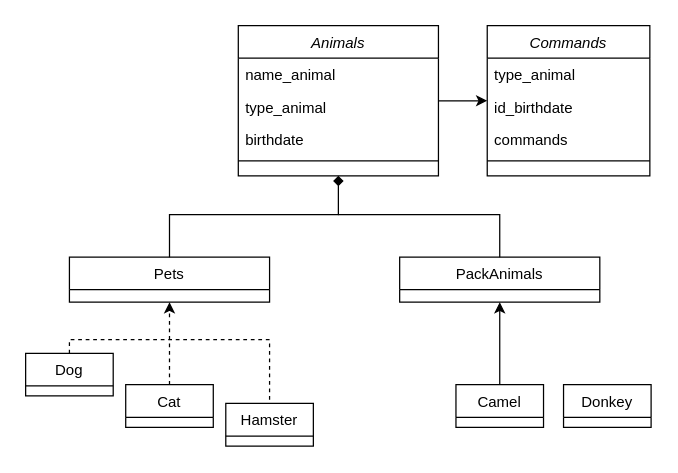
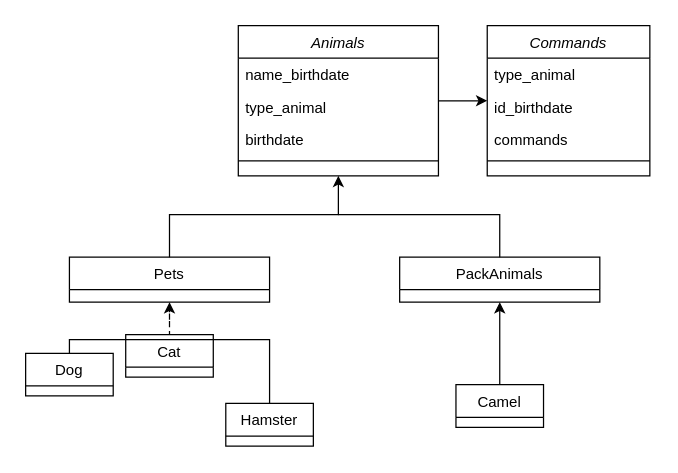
  <mxCell id="0" />
  <mxCell id="1" parent="0" />
  <mxCell id="2" value="" style="edgeStyle=orthogonalEdgeStyle;rounded=0;orthogonalLoop=1;jettySize=auto;html=1;" edge="1" parent="1" source="3" target="20"><mxGeometry relative="1" as="geometry" /></mxCell>
  <mxCell id="3" value="Animals" style="swimlane;fontStyle=2;align=center;verticalAlign=top;childLayout=stackLayout;horizontal=1;startSize=26;horizontalStack=0;resizeParent=1;resizeLast=0;collapsible=1;marginBottom=0;rounded=0;shadow=0;strokeWidth=1;" parent="1" vertex="1"><mxGeometry x="190" y="20" width="160" height="120" as="geometry"><mxRectangle x="230" y="140" width="160" height="26" as="alternateBounds" /></mxGeometry></mxCell>
- <mxCell id="4" value="name_animal" style="text;align=left;verticalAlign=top;spacingLeft=4;spacingRight=4;overflow=hidden;rotatable=0;points=[[0,0.5],[1,0.5]];portConstraint=eastwest;" parent="3" vertex="1"><mxGeometry y="26" width="160" height="26" as="geometry" /></mxCell>
+ <mxCell id="4" value="name_birthdate" style="text;align=left;verticalAlign=top;spacingLeft=4;spacingRight=4;overflow=hidden;rotatable=0;points=[[0,0.5],[1,0.5]];portConstraint=eastwest;" parent="3" vertex="1"><mxGeometry y="26" width="160" height="26" as="geometry" /></mxCell>
  <mxCell id="5" value="type_animal" style="text;align=left;verticalAlign=top;spacingLeft=4;spacingRight=4;overflow=hidden;rotatable=0;points=[[0,0.5],[1,0.5]];portConstraint=eastwest;rounded=0;shadow=0;html=0;" parent="3" vertex="1"><mxGeometry y="52" width="160" height="26" as="geometry" /></mxCell>
  <mxCell id="6" value="birthdate" style="text;align=left;verticalAlign=top;spacingLeft=4;spacingRight=4;overflow=hidden;rotatable=0;points=[[0,0.5],[1,0.5]];portConstraint=eastwest;rounded=0;shadow=0;html=0;" parent="3" vertex="1"><mxGeometry y="78" width="160" height="26" as="geometry" /></mxCell>
  <mxCell id="7" value="" style="line;html=1;strokeWidth=1;align=left;verticalAlign=middle;spacingTop=-1;spacingLeft=3;spacingRight=3;rotatable=0;labelPosition=right;points=[];portConstraint=eastwest;" parent="3" vertex="1"><mxGeometry y="104" width="160" height="8" as="geometry" /></mxCell>
  <mxCell id="8" value="Pets" style="swimlane;fontStyle=0;align=center;verticalAlign=top;childLayout=stackLayout;horizontal=1;startSize=26;horizontalStack=0;resizeParent=1;resizeLast=0;collapsible=1;marginBottom=0;rounded=0;shadow=0;strokeWidth=1;" parent="1" vertex="1"><mxGeometry x="55" y="205" width="160" height="36" as="geometry"><mxRectangle x="130" y="380" width="160" height="26" as="alternateBounds" /></mxGeometry></mxCell>
  <mxCell id="9" value="PackAnimals" style="swimlane;fontStyle=0;align=center;verticalAlign=top;childLayout=stackLayout;horizontal=1;startSize=26;horizontalStack=0;resizeParent=1;resizeLast=0;collapsible=1;marginBottom=0;rounded=0;shadow=0;strokeWidth=1;" parent="1" vertex="1"><mxGeometry x="319" y="205" width="160" height="36" as="geometry"><mxRectangle x="340" y="380" width="170" height="26" as="alternateBounds" /></mxGeometry></mxCell>
  <mxCell id="10" value="Dog" style="swimlane;fontStyle=0;align=center;verticalAlign=top;childLayout=stackLayout;horizontal=1;startSize=26;horizontalStack=0;resizeParent=1;resizeLast=0;collapsible=1;marginBottom=0;rounded=0;shadow=0;strokeWidth=1;" vertex="1" parent="1"><mxGeometry x="20" y="282" width="70" height="34" as="geometry"><mxRectangle x="50" y="416" width="160" height="26" as="alternateBounds" /></mxGeometry></mxCell>
  <mxCell id="11" value="" style="edgeStyle=orthogonalEdgeStyle;rounded=0;orthogonalLoop=1;jettySize=auto;html=1;entryX=0.5;entryY=1;entryDx=0;entryDy=0;dashed=1;" edge="1" parent="1" source="12" target="8"><mxGeometry relative="1" as="geometry"><mxPoint x="135" y="265" as="targetPoint" /></mxGeometry></mxCell>
- <mxCell id="12" value="Cat" style="swimlane;fontStyle=0;align=center;verticalAlign=top;childLayout=stackLayout;horizontal=1;startSize=26;horizontalStack=0;resizeParent=1;resizeLast=0;collapsible=1;marginBottom=0;rounded=0;shadow=0;strokeWidth=1;" vertex="1" parent="1"><mxGeometry x="100" y="307" width="70" height="34" as="geometry"><mxRectangle x="130" y="416" width="160" height="26" as="alternateBounds" /></mxGeometry></mxCell>
+ <mxCell id="12" value="Cat" style="swimlane;fontStyle=0;align=center;verticalAlign=top;childLayout=stackLayout;horizontal=1;startSize=26;horizontalStack=0;resizeParent=1;resizeLast=0;collapsible=1;marginBottom=0;rounded=0;shadow=0;strokeWidth=1;" vertex="1" parent="1"><mxGeometry x="100" y="267" width="70" height="34" as="geometry"><mxRectangle x="130" y="416" width="160" height="26" as="alternateBounds" /></mxGeometry></mxCell>
  <mxCell id="13" value="Hamster" style="swimlane;fontStyle=0;align=center;verticalAlign=top;childLayout=stackLayout;horizontal=1;startSize=26;horizontalStack=0;resizeParent=1;resizeLast=0;collapsible=1;marginBottom=0;rounded=0;shadow=0;strokeWidth=1;" vertex="1" parent="1"><mxGeometry x="180" y="322" width="70" height="34" as="geometry"><mxRectangle x="210" y="416" width="160" height="26" as="alternateBounds" /></mxGeometry></mxCell>
  <mxCell id="14" value="Camel" style="swimlane;fontStyle=0;align=center;verticalAlign=top;childLayout=stackLayout;horizontal=1;startSize=26;horizontalStack=0;resizeParent=1;resizeLast=0;collapsible=1;marginBottom=0;rounded=0;shadow=0;strokeWidth=1;" vertex="1" parent="1"><mxGeometry x="364" y="307" width="70" height="34" as="geometry"><mxRectangle x="130" y="380" width="160" height="26" as="alternateBounds" /></mxGeometry></mxCell>
- <mxCell id="15" value="Donkey" style="swimlane;fontStyle=0;align=center;verticalAlign=top;childLayout=stackLayout;horizontal=1;startSize=26;horizontalStack=0;resizeParent=1;resizeLast=0;collapsible=1;marginBottom=0;rounded=0;shadow=0;strokeWidth=1;" vertex="1" parent="1"><mxGeometry x="450" y="307" width="70" height="34" as="geometry"><mxRectangle x="130" y="380" width="160" height="26" as="alternateBounds" /></mxGeometry></mxCell>
- <mxCell id="16" value="" style="endArrow=none;html=1;rounded=0;entryX=0.5;entryY=0;entryDx=0;entryDy=0;exitX=0.5;exitY=0;exitDx=0;exitDy=0;dashed=1;" edge="1" parent="1" source="10" target="13"><mxGeometry width="50" height="50" relative="1" as="geometry"><mxPoint x="60" y="271" as="sourcePoint" /><mxPoint x="300" y="211" as="targetPoint" /><Array as="points"><mxPoint x="55" y="271" /><mxPoint x="215" y="271" /></Array></mxGeometry></mxCell>
- <mxCell id="17" value="" style="endArrow=diamond;html=1;rounded=0;exitX=0.5;exitY=0;exitDx=0;exitDy=0;entryX=0.5;entryY=1;entryDx=0;entryDy=0;" edge="1" parent="1" source="8" target="3"><mxGeometry width="50" height="50" relative="1" as="geometry"><mxPoint x="130" y="205" as="sourcePoint" /><mxPoint x="270" y="151" as="targetPoint" /><Array as="points"><mxPoint x="135" y="171" /><mxPoint x="270" y="171" /></Array></mxGeometry></mxCell>
+ <mxCell id="16" value="" style="endArrow=none;html=1;rounded=0;entryX=0.5;entryY=0;entryDx=0;entryDy=0;exitX=0.5;exitY=0;exitDx=0;exitDy=0;" edge="1" parent="1" source="10" target="13"><mxGeometry width="50" height="50" relative="1" as="geometry"><mxPoint x="60" y="271" as="sourcePoint" /><mxPoint x="300" y="211" as="targetPoint" /><Array as="points"><mxPoint x="55" y="271" /><mxPoint x="215" y="271" /></Array></mxGeometry></mxCell>
+ <mxCell id="17" value="" style="endArrow=classic;html=1;rounded=0;exitX=0.5;exitY=0;exitDx=0;exitDy=0;entryX=0.5;entryY=1;entryDx=0;entryDy=0;" edge="1" parent="1" source="8" target="3"><mxGeometry width="50" height="50" relative="1" as="geometry"><mxPoint x="130" y="205" as="sourcePoint" /><mxPoint x="270" y="151" as="targetPoint" /><Array as="points"><mxPoint x="135" y="171" /><mxPoint x="270" y="171" /></Array></mxGeometry></mxCell>
  <mxCell id="18" value="" style="edgeStyle=orthogonalEdgeStyle;rounded=0;orthogonalLoop=1;jettySize=auto;html=1;entryX=0.5;entryY=1;entryDx=0;entryDy=0;" edge="1" parent="1"><mxGeometry relative="1" as="geometry"><mxPoint x="399" y="307" as="sourcePoint" /><mxPoint x="399" y="241" as="targetPoint" /></mxGeometry></mxCell>
  <mxCell id="19" value="" style="endArrow=none;html=1;rounded=0;exitX=0.5;exitY=0;exitDx=0;exitDy=0;" edge="1" parent="1" source="9"><mxGeometry width="50" height="50" relative="1" as="geometry"><mxPoint x="250" y="141" as="sourcePoint" /><mxPoint x="270" y="171" as="targetPoint" /><Array as="points"><mxPoint x="399" y="171" /></Array></mxGeometry></mxCell>
  <mxCell id="20" value="Commands" style="swimlane;fontStyle=2;align=center;verticalAlign=top;childLayout=stackLayout;horizontal=1;startSize=26;horizontalStack=0;resizeParent=1;resizeLast=0;collapsible=1;marginBottom=0;rounded=0;shadow=0;strokeWidth=1;" vertex="1" parent="1"><mxGeometry x="389" y="20" width="130" height="120" as="geometry"><mxRectangle x="230" y="140" width="160" height="26" as="alternateBounds" /></mxGeometry></mxCell>
  <mxCell id="21" value="type_animal" style="text;align=left;verticalAlign=top;spacingLeft=4;spacingRight=4;overflow=hidden;rotatable=0;points=[[0,0.5],[1,0.5]];portConstraint=eastwest;" vertex="1" parent="20"><mxGeometry y="26" width="130" height="26" as="geometry" /></mxCell>
  <mxCell id="22" value="id_birthdate" style="text;align=left;verticalAlign=top;spacingLeft=4;spacingRight=4;overflow=hidden;rotatable=0;points=[[0,0.5],[1,0.5]];portConstraint=eastwest;rounded=0;shadow=0;html=0;" vertex="1" parent="20"><mxGeometry y="52" width="130" height="26" as="geometry" /></mxCell>
  <mxCell id="23" value="commands" style="text;align=left;verticalAlign=top;spacingLeft=4;spacingRight=4;overflow=hidden;rotatable=0;points=[[0,0.5],[1,0.5]];portConstraint=eastwest;rounded=0;shadow=0;html=0;" vertex="1" parent="20"><mxGeometry y="78" width="130" height="26" as="geometry" /></mxCell>
  <mxCell id="24" value="" style="line;html=1;strokeWidth=1;align=left;verticalAlign=middle;spacingTop=-1;spacingLeft=3;spacingRight=3;rotatable=0;labelPosition=right;points=[];portConstraint=eastwest;" vertex="1" parent="20"><mxGeometry y="104" width="130" height="8" as="geometry" /></mxCell>
